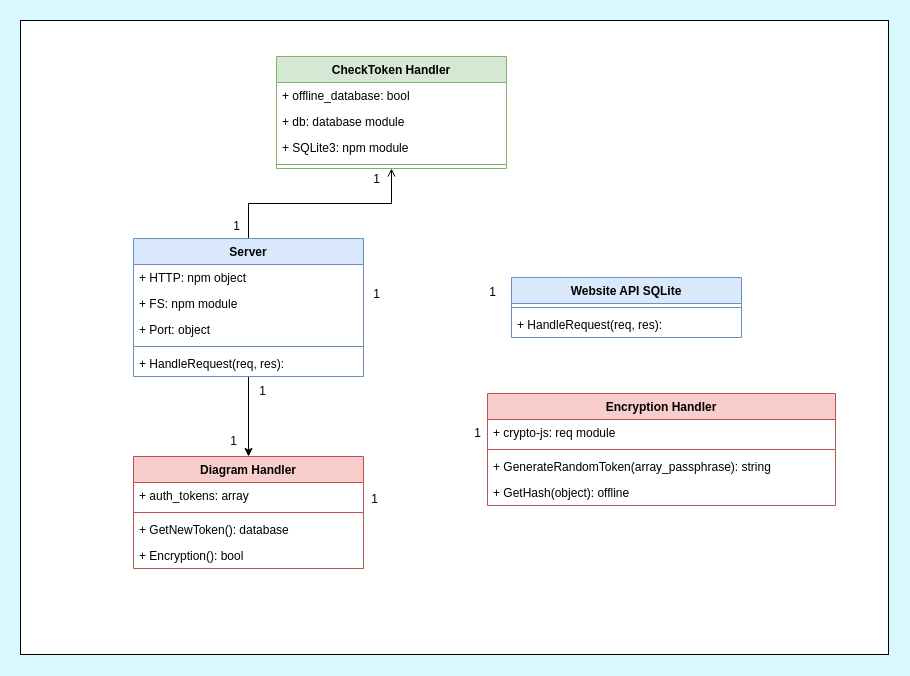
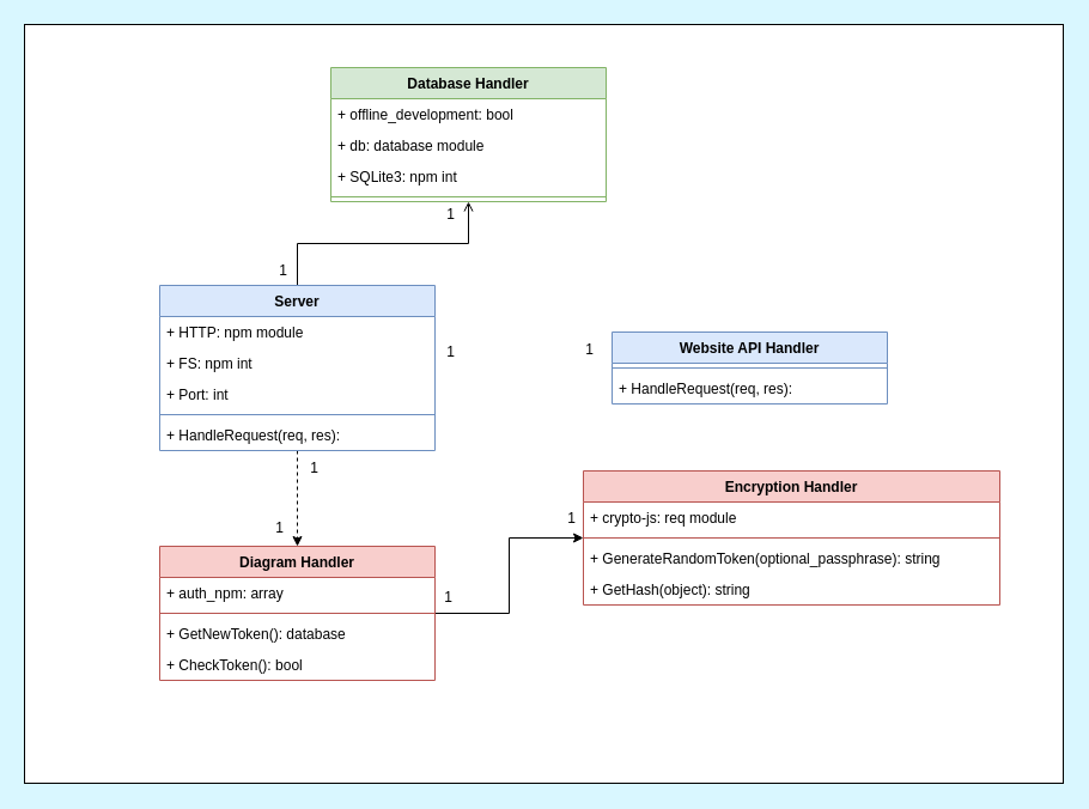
  <mxCell id="0" />
  <mxCell id="1" parent="0" />
  <mxCell id="2" value="" style="rounded=0;whiteSpace=wrap;html=1;" vertex="1" parent="1"><mxGeometry x="20" y="20" width="868" height="634" as="geometry" /></mxCell>
- <mxCell id="3" value="" style="edgeStyle=orthogonalEdgeStyle;rounded=0;orthogonalLoop=1;jettySize=auto;html=1;" edge="1" parent="1" source="5" target="15"><mxGeometry relative="1" as="geometry" /></mxCell>
+ <mxCell id="3" value="" style="edgeStyle=orthogonalEdgeStyle;rounded=0;orthogonalLoop=1;jettySize=auto;html=1;dashed=1;" edge="1" parent="1" source="5" target="15"><mxGeometry relative="1" as="geometry" /></mxCell>
  <mxCell id="4" value="" style="edgeStyle=orthogonalEdgeStyle;rounded=0;orthogonalLoop=1;jettySize=auto;html=1;endArrow=open;" edge="1" parent="1" source="5" target="25"><mxGeometry relative="1" as="geometry" /></mxCell>
  <mxCell id="5" value="Server" style="swimlane;fontStyle=1;align=center;verticalAlign=top;childLayout=stackLayout;horizontal=1;startSize=26;horizontalStack=0;resizeParent=1;resizeParentMax=0;resizeLast=0;collapsible=1;marginBottom=0;whiteSpace=wrap;html=1;fillColor=#dae8fc;strokeColor=#6c8ebf;" vertex="1" parent="1"><mxGeometry x="133" y="238" width="230" height="138" as="geometry" /></mxCell>
- <mxCell id="6" value="+ HTTP: npm object" style="text;align=left;verticalAlign=top;spacingLeft=4;spacingRight=4;overflow=hidden;rotatable=0;points=[[0,0.5],[1,0.5]];portConstraint=eastwest;whiteSpace=wrap;html=1;" vertex="1" parent="5"><mxGeometry y="26" width="230" height="26" as="geometry" /></mxCell>
- <mxCell id="7" value="+ FS: npm module" style="text;strokeColor=none;fillColor=none;align=left;verticalAlign=top;spacingLeft=4;spacingRight=4;overflow=hidden;rotatable=0;points=[[0,0.5],[1,0.5]];portConstraint=eastwest;whiteSpace=wrap;html=1;" vertex="1" parent="5"><mxGeometry y="52" width="230" height="26" as="geometry" /></mxCell>
- <mxCell id="8" value="+ Port: object" style="text;strokeColor=none;fillColor=none;align=left;verticalAlign=top;spacingLeft=4;spacingRight=4;overflow=hidden;rotatable=0;points=[[0,0.5],[1,0.5]];portConstraint=eastwest;whiteSpace=wrap;html=1;" vertex="1" parent="5"><mxGeometry y="78" width="230" height="26" as="geometry" /></mxCell>
+ <mxCell id="6" value="+ HTTP: npm module" style="text;align=left;verticalAlign=top;spacingLeft=4;spacingRight=4;overflow=hidden;rotatable=0;points=[[0,0.5],[1,0.5]];portConstraint=eastwest;whiteSpace=wrap;html=1;" vertex="1" parent="5"><mxGeometry y="26" width="230" height="26" as="geometry" /></mxCell>
+ <mxCell id="7" value="+ FS: npm int" style="text;strokeColor=none;fillColor=none;align=left;verticalAlign=top;spacingLeft=4;spacingRight=4;overflow=hidden;rotatable=0;points=[[0,0.5],[1,0.5]];portConstraint=eastwest;whiteSpace=wrap;html=1;" vertex="1" parent="5"><mxGeometry y="52" width="230" height="26" as="geometry" /></mxCell>
+ <mxCell id="8" value="+ Port: int" style="text;strokeColor=none;fillColor=none;align=left;verticalAlign=top;spacingLeft=4;spacingRight=4;overflow=hidden;rotatable=0;points=[[0,0.5],[1,0.5]];portConstraint=eastwest;whiteSpace=wrap;html=1;" vertex="1" parent="5"><mxGeometry y="78" width="230" height="26" as="geometry" /></mxCell>
  <mxCell id="9" value="" style="line;strokeWidth=1;fillColor=none;align=left;verticalAlign=middle;spacingTop=-1;spacingLeft=3;spacingRight=3;rotatable=0;labelPosition=right;points=[];portConstraint=eastwest;strokeColor=inherit;" vertex="1" parent="5"><mxGeometry y="104" width="230" height="8" as="geometry" /></mxCell>
  <mxCell id="10" value="+ HandleRequest(req, res):&amp;nbsp;" style="text;strokeColor=none;fillColor=none;align=left;verticalAlign=top;spacingLeft=4;spacingRight=4;overflow=hidden;rotatable=0;points=[[0,0.5],[1,0.5]];portConstraint=eastwest;whiteSpace=wrap;html=1;" vertex="1" parent="5"><mxGeometry y="112" width="230" height="26" as="geometry" /></mxCell>
- <mxCell id="11" value="Website API SQLite" style="swimlane;fontStyle=1;align=center;verticalAlign=top;childLayout=stackLayout;horizontal=1;startSize=26;horizontalStack=0;resizeParent=1;resizeParentMax=0;resizeLast=0;collapsible=1;marginBottom=0;whiteSpace=wrap;html=1;fillColor=#dae8fc;strokeColor=#6c8ebf;" vertex="1" parent="1"><mxGeometry x="511" y="277" width="230" height="60" as="geometry" /></mxCell>
+ <mxCell id="11" value="Website API Handler" style="swimlane;fontStyle=1;align=center;verticalAlign=top;childLayout=stackLayout;horizontal=1;startSize=26;horizontalStack=0;resizeParent=1;resizeParentMax=0;resizeLast=0;collapsible=1;marginBottom=0;whiteSpace=wrap;html=1;fillColor=#dae8fc;strokeColor=#6c8ebf;" vertex="1" parent="1"><mxGeometry x="511" y="277" width="230" height="60" as="geometry" /></mxCell>
  <mxCell id="12" value="" style="line;strokeWidth=1;fillColor=none;align=left;verticalAlign=middle;spacingTop=-1;spacingLeft=3;spacingRight=3;rotatable=0;labelPosition=right;points=[];portConstraint=eastwest;strokeColor=inherit;" vertex="1" parent="11"><mxGeometry y="26" width="230" height="8" as="geometry" /></mxCell>
  <mxCell id="13" value="+ HandleRequest(req, res):&amp;nbsp;" style="text;strokeColor=none;fillColor=none;align=left;verticalAlign=top;spacingLeft=4;spacingRight=4;overflow=hidden;rotatable=0;points=[[0,0.5],[1,0.5]];portConstraint=eastwest;whiteSpace=wrap;html=1;" vertex="1" parent="11"><mxGeometry y="34" width="230" height="26" as="geometry" /></mxCell>
+ <mxCell id="14" value="" style="edgeStyle=orthogonalEdgeStyle;rounded=0;orthogonalLoop=1;jettySize=auto;html=1;" edge="1" parent="1" source="15" target="20"><mxGeometry relative="1" as="geometry" /></mxCell>
  <mxCell id="15" value="Diagram Handler" style="swimlane;fontStyle=1;align=center;verticalAlign=top;childLayout=stackLayout;horizontal=1;startSize=26;horizontalStack=0;resizeParent=1;resizeParentMax=0;resizeLast=0;collapsible=1;marginBottom=0;whiteSpace=wrap;html=1;fillColor=#f8cecc;strokeColor=#b85450;" vertex="1" parent="1"><mxGeometry x="133" y="456" width="230" height="112" as="geometry" /></mxCell>
- <mxCell id="16" value="+ auth_tokens: array" style="text;align=left;verticalAlign=top;spacingLeft=4;spacingRight=4;overflow=hidden;rotatable=0;points=[[0,0.5],[1,0.5]];portConstraint=eastwest;whiteSpace=wrap;html=1;" vertex="1" parent="15"><mxGeometry y="26" width="230" height="26" as="geometry" /></mxCell>
+ <mxCell id="16" value="+ auth_npm: array" style="text;align=left;verticalAlign=top;spacingLeft=4;spacingRight=4;overflow=hidden;rotatable=0;points=[[0,0.5],[1,0.5]];portConstraint=eastwest;whiteSpace=wrap;html=1;" vertex="1" parent="15"><mxGeometry y="26" width="230" height="26" as="geometry" /></mxCell>
  <mxCell id="17" value="" style="line;strokeWidth=1;fillColor=none;align=left;verticalAlign=middle;spacingTop=-1;spacingLeft=3;spacingRight=3;rotatable=0;labelPosition=right;points=[];portConstraint=eastwest;strokeColor=inherit;" vertex="1" parent="15"><mxGeometry y="52" width="230" height="8" as="geometry" /></mxCell>
  <mxCell id="18" value="+ GetNewToken(): database" style="text;strokeColor=none;fillColor=none;align=left;verticalAlign=top;spacingLeft=4;spacingRight=4;overflow=hidden;rotatable=0;points=[[0,0.5],[1,0.5]];portConstraint=eastwest;whiteSpace=wrap;html=1;" vertex="1" parent="15"><mxGeometry y="60" width="230" height="26" as="geometry" /></mxCell>
- <mxCell id="19" value="+ Encryption(): bool" style="text;strokeColor=none;fillColor=none;align=left;verticalAlign=top;spacingLeft=4;spacingRight=4;overflow=hidden;rotatable=0;points=[[0,0.5],[1,0.5]];portConstraint=eastwest;whiteSpace=wrap;html=1;" vertex="1" parent="15"><mxGeometry y="86" width="230" height="26" as="geometry" /></mxCell>
+ <mxCell id="19" value="+ CheckToken(): bool" style="text;strokeColor=none;fillColor=none;align=left;verticalAlign=top;spacingLeft=4;spacingRight=4;overflow=hidden;rotatable=0;points=[[0,0.5],[1,0.5]];portConstraint=eastwest;whiteSpace=wrap;html=1;" vertex="1" parent="15"><mxGeometry y="86" width="230" height="26" as="geometry" /></mxCell>
  <mxCell id="20" value="Encryption Handler" style="swimlane;fontStyle=1;align=center;verticalAlign=top;childLayout=stackLayout;horizontal=1;startSize=26;horizontalStack=0;resizeParent=1;resizeParentMax=0;resizeLast=0;collapsible=1;marginBottom=0;whiteSpace=wrap;html=1;fillColor=#f8cecc;strokeColor=#b85450;" vertex="1" parent="1"><mxGeometry x="487" y="393" width="348" height="112" as="geometry" /></mxCell>
  <mxCell id="21" value="+ crypto-js: req module" style="text;align=left;verticalAlign=top;spacingLeft=4;spacingRight=4;overflow=hidden;rotatable=0;points=[[0,0.5],[1,0.5]];portConstraint=eastwest;whiteSpace=wrap;html=1;" vertex="1" parent="20"><mxGeometry y="26" width="348" height="26" as="geometry" /></mxCell>
  <mxCell id="22" value="" style="line;strokeWidth=1;fillColor=none;align=left;verticalAlign=middle;spacingTop=-1;spacingLeft=3;spacingRight=3;rotatable=0;labelPosition=right;points=[];portConstraint=eastwest;strokeColor=inherit;" vertex="1" parent="20"><mxGeometry y="52" width="348" height="8" as="geometry" /></mxCell>
- <mxCell id="23" value="+ GenerateRandomToken(array_passphrase): string" style="text;strokeColor=none;fillColor=none;align=left;verticalAlign=top;spacingLeft=4;spacingRight=4;overflow=hidden;rotatable=0;points=[[0,0.5],[1,0.5]];portConstraint=eastwest;whiteSpace=wrap;html=1;" vertex="1" parent="20"><mxGeometry y="60" width="348" height="26" as="geometry" /></mxCell>
- <mxCell id="24" value="+ GetHash(object): offline" style="text;strokeColor=none;fillColor=none;align=left;verticalAlign=top;spacingLeft=4;spacingRight=4;overflow=hidden;rotatable=0;points=[[0,0.5],[1,0.5]];portConstraint=eastwest;whiteSpace=wrap;html=1;" vertex="1" parent="20"><mxGeometry y="86" width="348" height="26" as="geometry" /></mxCell>
- <mxCell id="25" value="CheckToken Handler" style="swimlane;fontStyle=1;align=center;verticalAlign=top;childLayout=stackLayout;horizontal=1;startSize=26;horizontalStack=0;resizeParent=1;resizeParentMax=0;resizeLast=0;collapsible=1;marginBottom=0;whiteSpace=wrap;html=1;fillColor=#d5e8d4;strokeColor=#82b366;" vertex="1" parent="1"><mxGeometry x="276" y="56" width="230" height="112" as="geometry" /></mxCell>
- <mxCell id="26" value="+ offline_database: bool" style="text;align=left;verticalAlign=top;spacingLeft=4;spacingRight=4;overflow=hidden;rotatable=0;points=[[0,0.5],[1,0.5]];portConstraint=eastwest;whiteSpace=wrap;html=1;" vertex="1" parent="25"><mxGeometry y="26" width="230" height="26" as="geometry" /></mxCell>
+ <mxCell id="23" value="+ GenerateRandomToken(optional_passphrase): string" style="text;strokeColor=none;fillColor=none;align=left;verticalAlign=top;spacingLeft=4;spacingRight=4;overflow=hidden;rotatable=0;points=[[0,0.5],[1,0.5]];portConstraint=eastwest;whiteSpace=wrap;html=1;" vertex="1" parent="20"><mxGeometry y="60" width="348" height="26" as="geometry" /></mxCell>
+ <mxCell id="24" value="+ GetHash(object): string" style="text;strokeColor=none;fillColor=none;align=left;verticalAlign=top;spacingLeft=4;spacingRight=4;overflow=hidden;rotatable=0;points=[[0,0.5],[1,0.5]];portConstraint=eastwest;whiteSpace=wrap;html=1;" vertex="1" parent="20"><mxGeometry y="86" width="348" height="26" as="geometry" /></mxCell>
+ <mxCell id="25" value="Database Handler" style="swimlane;fontStyle=1;align=center;verticalAlign=top;childLayout=stackLayout;horizontal=1;startSize=26;horizontalStack=0;resizeParent=1;resizeParentMax=0;resizeLast=0;collapsible=1;marginBottom=0;whiteSpace=wrap;html=1;fillColor=#d5e8d4;strokeColor=#82b366;" vertex="1" parent="1"><mxGeometry x="276" y="56" width="230" height="112" as="geometry" /></mxCell>
+ <mxCell id="26" value="+ offline_development: bool" style="text;align=left;verticalAlign=top;spacingLeft=4;spacingRight=4;overflow=hidden;rotatable=0;points=[[0,0.5],[1,0.5]];portConstraint=eastwest;whiteSpace=wrap;html=1;" vertex="1" parent="25"><mxGeometry y="26" width="230" height="26" as="geometry" /></mxCell>
  <mxCell id="27" value="+ db: database module" style="text;strokeColor=none;fillColor=none;align=left;verticalAlign=top;spacingLeft=4;spacingRight=4;overflow=hidden;rotatable=0;points=[[0,0.5],[1,0.5]];portConstraint=eastwest;whiteSpace=wrap;html=1;" vertex="1" parent="25"><mxGeometry y="52" width="230" height="26" as="geometry" /></mxCell>
- <mxCell id="28" value="+ SQLite3: npm module" style="text;strokeColor=none;fillColor=none;align=left;verticalAlign=top;spacingLeft=4;spacingRight=4;overflow=hidden;rotatable=0;points=[[0,0.5],[1,0.5]];portConstraint=eastwest;whiteSpace=wrap;html=1;" vertex="1" parent="25"><mxGeometry y="78" width="230" height="26" as="geometry" /></mxCell>
+ <mxCell id="28" value="+ SQLite3: npm int" style="text;strokeColor=none;fillColor=none;align=left;verticalAlign=top;spacingLeft=4;spacingRight=4;overflow=hidden;rotatable=0;points=[[0,0.5],[1,0.5]];portConstraint=eastwest;whiteSpace=wrap;html=1;" vertex="1" parent="25"><mxGeometry y="78" width="230" height="26" as="geometry" /></mxCell>
  <mxCell id="29" value="" style="line;strokeWidth=1;fillColor=none;align=left;verticalAlign=middle;spacingTop=-1;spacingLeft=3;spacingRight=3;rotatable=0;labelPosition=right;points=[];portConstraint=eastwest;strokeColor=inherit;" vertex="1" parent="25"><mxGeometry y="104" width="230" height="8" as="geometry" /></mxCell>
  <mxCell id="30" value="1" style="text;html=1;strokeColor=none;fillColor=none;align=center;verticalAlign=middle;whiteSpace=wrap;rounded=0;" vertex="1" parent="1"><mxGeometry x="223" y="211" width="27" height="30" as="geometry" /></mxCell>
  <mxCell id="31" value="1" style="text;html=1;strokeColor=none;fillColor=none;align=center;verticalAlign=middle;whiteSpace=wrap;rounded=0;" vertex="1" parent="1"><mxGeometry x="363" y="164" width="27" height="30" as="geometry" /></mxCell>
  <mxCell id="32" value="1" style="text;html=1;strokeColor=none;fillColor=none;align=center;verticalAlign=middle;whiteSpace=wrap;rounded=0;" vertex="1" parent="1"><mxGeometry x="363" y="279" width="27" height="30" as="geometry" /></mxCell>
  <mxCell id="33" value="1" style="text;html=1;strokeColor=none;fillColor=none;align=center;verticalAlign=middle;whiteSpace=wrap;rounded=0;" vertex="1" parent="1"><mxGeometry x="479" y="277" width="27" height="30" as="geometry" /></mxCell>
  <mxCell id="34" value="1" style="text;html=1;strokeColor=none;fillColor=none;align=center;verticalAlign=middle;whiteSpace=wrap;rounded=0;" vertex="1" parent="1"><mxGeometry x="249" y="376" width="27" height="30" as="geometry" /></mxCell>
  <mxCell id="35" value="1" style="text;html=1;strokeColor=none;fillColor=none;align=center;verticalAlign=middle;whiteSpace=wrap;rounded=0;" vertex="1" parent="1"><mxGeometry x="220" y="426" width="27" height="30" as="geometry" /></mxCell>
  <mxCell id="36" value="1" style="text;html=1;strokeColor=none;fillColor=none;align=center;verticalAlign=middle;whiteSpace=wrap;rounded=0;" vertex="1" parent="1"><mxGeometry x="361" y="484" width="27" height="30" as="geometry" /></mxCell>
  <mxCell id="37" value="1" style="text;html=1;strokeColor=none;fillColor=none;align=center;verticalAlign=middle;whiteSpace=wrap;rounded=0;" vertex="1" parent="1"><mxGeometry x="464" y="418" width="27" height="30" as="geometry" /></mxCell>
